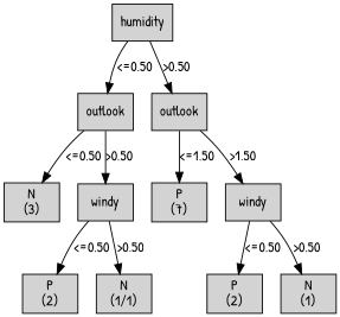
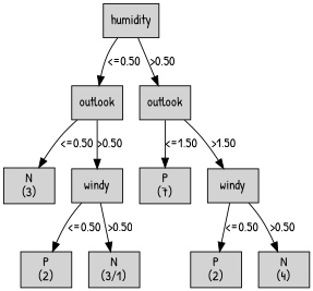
  digraph {
    fontname="Patrick Hand"
    node [fontname="Patrick Hand" shape=box style=filled weight=3]
    edge [fontname="Patrick Hand"]
    n1 [label="humidity\n" weight=1]
    n2 [label="outlook\n" weight=2]
    n3 [label="outlook\n" weight=2]
    n4 [label="N\n(3)\n"]
    n5 [label="windy\n"]
    n6 [label="P\n(7)\n"]
    n7 [label="windy\n"]
    n8 [label="P\n(2)\n" weight=4]
-   n9 [label="N\n(1/1)\n" weight=4]
+   n9 [label="N\n(3/1)\n" weight=4]
    n10 [label="P\n(2)\n" weight=4]
-   n11 [label="N\n(1)\n" weight=4]
+   n11 [label="N\n(4)\n" weight=4]
    subgraph sub_1 {
      rank=same
      n1
    }
    subgraph sub_2 {
      rank=same
      n2
      n3
    }
    subgraph sub_3 {
      rank=same
      n4
      n5
      n6
      n7
    }
    subgraph sub_4 {
      rank=same
      n8
      n9
      n10
      n11
    }
    n1 -> n2 [label="<=0.50"]
    n1 -> n3 [label=">0.50"]
    n2 -> n4 [label="<=0.50"]
    n2 -> n5 [label=">0.50"]
    n3 -> n6 [label="<=1.50"]
    n3 -> n7 [label=">1.50"]
    n5 -> n8 [label="<=0.50"]
    n5 -> n9 [label=">0.50"]
    n7 -> n10 [label="<=0.50"]
    n7 -> n11 [label=">0.50"]
  }
